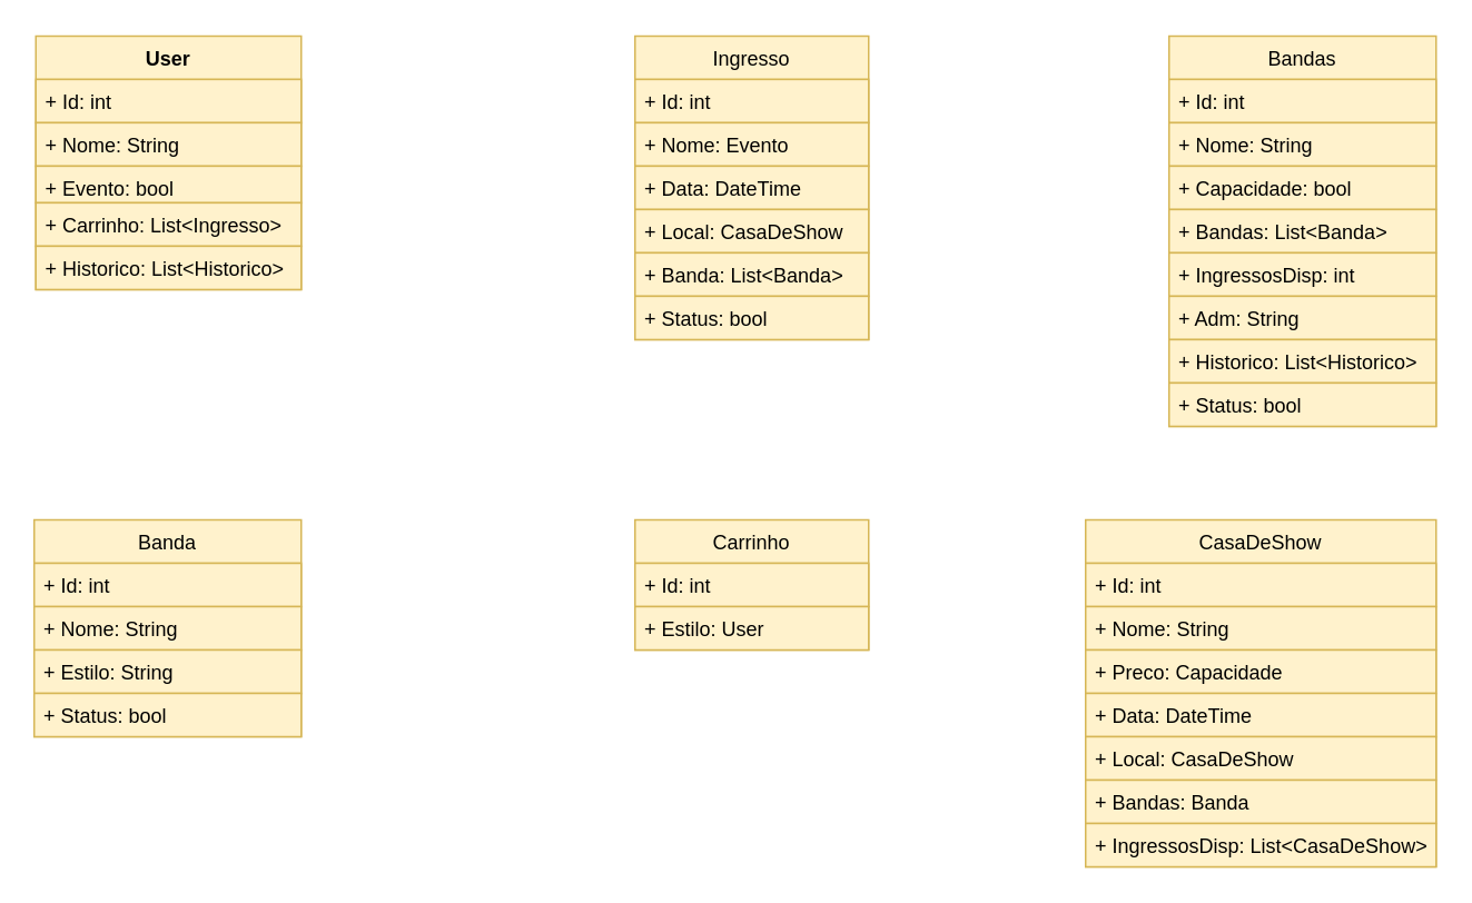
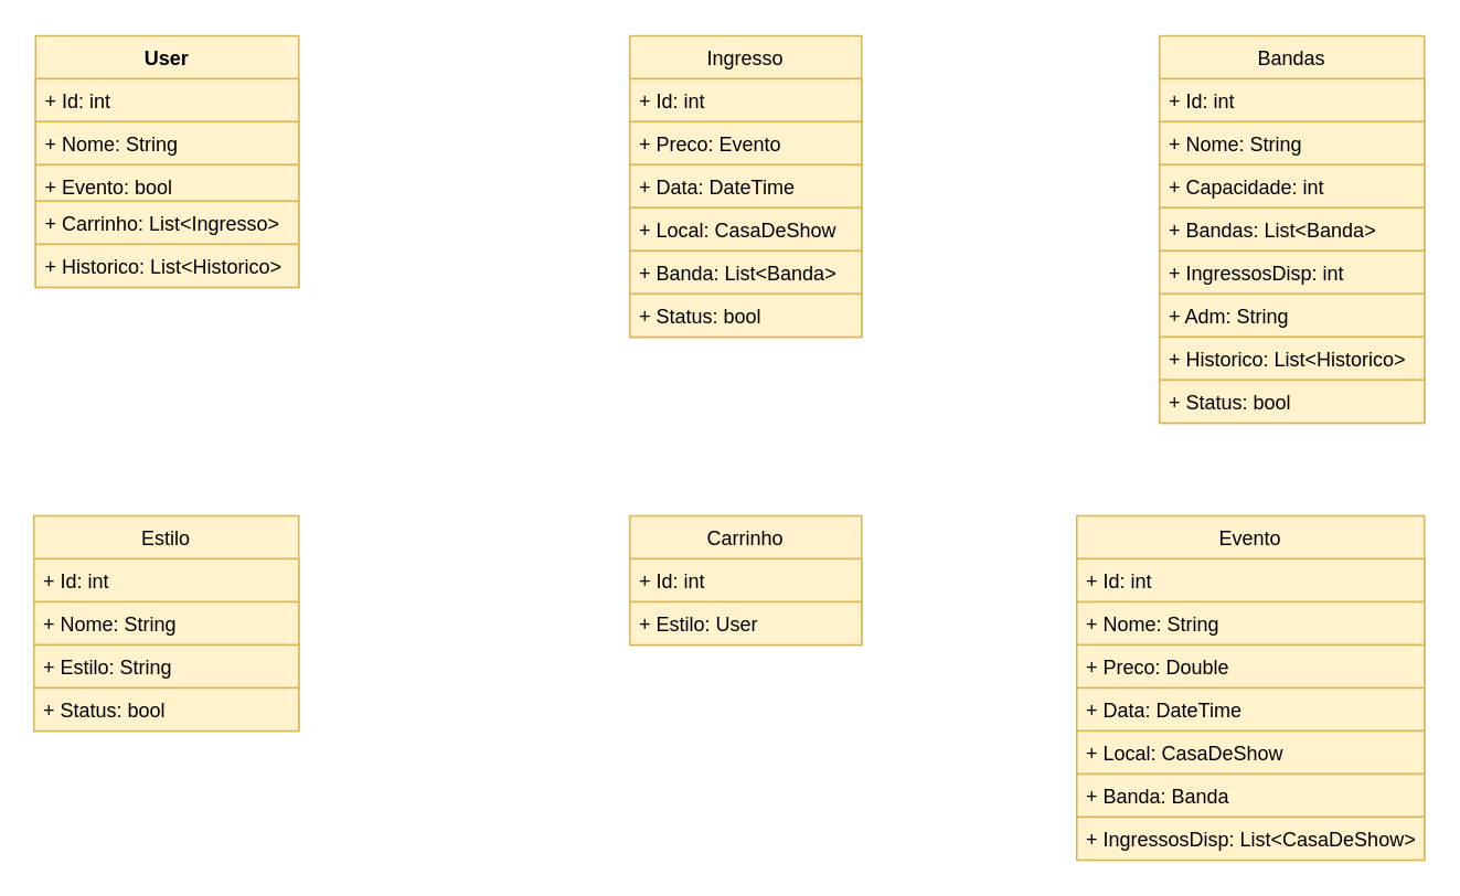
  <mxCell id="0" />
  <mxCell id="1" parent="0" />
  <mxCell id="2" value="User" style="swimlane;fontStyle=1;align=center;verticalAlign=top;childLayout=stackLayout;horizontal=1;startSize=26;horizontalStack=0;resizeParent=1;resizeParentMax=0;resizeLast=0;collapsible=1;marginBottom=0;fillColor=#fff2cc;strokeColor=#d6b656;" vertex="1" parent="1"><mxGeometry x="21" y="20.94" width="159" height="152" as="geometry"><mxRectangle x="149" y="130" width="60" height="26" as="alternateBounds" /></mxGeometry></mxCell>
  <mxCell id="3" value="+ Id: int" style="text;strokeColor=#d6b656;fillColor=#fff2cc;align=left;verticalAlign=top;spacingLeft=4;spacingRight=4;overflow=hidden;rotatable=0;points=[[0,0.5],[1,0.5]];portConstraint=eastwest;" vertex="1" parent="2"><mxGeometry y="26" width="159" height="26" as="geometry" /></mxCell>
  <mxCell id="4" value="+ Nome: String" style="text;strokeColor=#d6b656;fillColor=#fff2cc;align=left;verticalAlign=top;spacingLeft=4;spacingRight=4;overflow=hidden;rotatable=0;points=[[0,0.5],[1,0.5]];portConstraint=eastwest;" vertex="1" parent="2"><mxGeometry y="52" width="159" height="26" as="geometry" /></mxCell>
  <mxCell id="5" value="+ Evento: bool" style="text;strokeColor=#d6b656;fillColor=#fff2cc;align=left;verticalAlign=top;spacingLeft=4;spacingRight=4;overflow=hidden;rotatable=0;points=[[0,0.5],[1,0.5]];portConstraint=eastwest;" vertex="1" parent="2"><mxGeometry y="78" width="159" height="22" as="geometry" /></mxCell>
  <mxCell id="6" value="+ Carrinho: List&lt;Ingresso&gt; " style="text;strokeColor=#d6b656;fillColor=#fff2cc;align=left;verticalAlign=top;spacingLeft=4;spacingRight=4;overflow=hidden;rotatable=0;points=[[0,0.5],[1,0.5]];portConstraint=eastwest;labelBackgroundColor=none;" vertex="1" parent="2"><mxGeometry y="100" width="159" height="26" as="geometry" /></mxCell>
  <mxCell id="7" value="+ Historico: List&lt;Historico&gt;" style="text;strokeColor=#d6b656;fillColor=#fff2cc;align=left;verticalAlign=top;spacingLeft=4;spacingRight=4;overflow=hidden;rotatable=0;points=[[0,0.5],[1,0.5]];portConstraint=eastwest;" vertex="1" parent="2"><mxGeometry y="126" width="159" height="26" as="geometry" /></mxCell>
  <mxCell id="8" value="Bandas" style="swimlane;fontStyle=0;childLayout=stackLayout;horizontal=1;startSize=26;fillColor=#fff2cc;horizontalStack=0;resizeParent=1;resizeParentMax=0;resizeLast=0;collapsible=1;marginBottom=0;strokeColor=#d6b656;" vertex="1" parent="1"><mxGeometry x="700" y="20.94" width="160" height="234" as="geometry" /></mxCell>
  <mxCell id="9" value="+ Id: int" style="text;strokeColor=#d6b656;fillColor=#fff2cc;align=left;verticalAlign=top;spacingLeft=4;spacingRight=4;overflow=hidden;rotatable=0;points=[[0,0.5],[1,0.5]];portConstraint=eastwest;" vertex="1" parent="8"><mxGeometry y="26" width="160" height="26" as="geometry" /></mxCell>
  <mxCell id="10" value="+ Nome: String" style="text;strokeColor=#d6b656;fillColor=#fff2cc;align=left;verticalAlign=top;spacingLeft=4;spacingRight=4;overflow=hidden;rotatable=0;points=[[0,0.5],[1,0.5]];portConstraint=eastwest;" vertex="1" parent="8"><mxGeometry y="52" width="160" height="26" as="geometry" /></mxCell>
- <mxCell id="11" value="+ Capacidade: bool" style="text;strokeColor=#d6b656;fillColor=#fff2cc;align=left;verticalAlign=top;spacingLeft=4;spacingRight=4;overflow=hidden;rotatable=0;points=[[0,0.5],[1,0.5]];portConstraint=eastwest;" vertex="1" parent="8"><mxGeometry y="78" width="160" height="26" as="geometry" /></mxCell>
+ <mxCell id="11" value="+ Capacidade: int" style="text;strokeColor=#d6b656;fillColor=#fff2cc;align=left;verticalAlign=top;spacingLeft=4;spacingRight=4;overflow=hidden;rotatable=0;points=[[0,0.5],[1,0.5]];portConstraint=eastwest;" vertex="1" parent="8"><mxGeometry y="78" width="160" height="26" as="geometry" /></mxCell>
  <mxCell id="12" value="+ Bandas: List&lt;Banda&gt;" style="text;strokeColor=#d6b656;fillColor=#fff2cc;align=left;verticalAlign=top;spacingLeft=4;spacingRight=4;overflow=hidden;rotatable=0;points=[[0,0.5],[1,0.5]];portConstraint=eastwest;" vertex="1" parent="8"><mxGeometry y="104" width="160" height="26" as="geometry" /></mxCell>
  <mxCell id="13" value="+ IngressosDisp: int" style="text;strokeColor=#d6b656;fillColor=#fff2cc;align=left;verticalAlign=top;spacingLeft=4;spacingRight=4;overflow=hidden;rotatable=0;points=[[0,0.5],[1,0.5]];portConstraint=eastwest;" vertex="1" parent="8"><mxGeometry y="130" width="160" height="26" as="geometry" /></mxCell>
  <mxCell id="14" value="+ Adm: String" style="text;strokeColor=#d6b656;fillColor=#fff2cc;align=left;verticalAlign=top;spacingLeft=4;spacingRight=4;overflow=hidden;rotatable=0;points=[[0,0.5],[1,0.5]];portConstraint=eastwest;" vertex="1" parent="8"><mxGeometry y="156" width="160" height="26" as="geometry" /></mxCell>
  <mxCell id="15" value="+ Historico: List&lt;Historico&gt;" style="text;strokeColor=#d6b656;fillColor=#fff2cc;align=left;verticalAlign=top;spacingLeft=4;spacingRight=4;overflow=hidden;rotatable=0;points=[[0,0.5],[1,0.5]];portConstraint=eastwest;" vertex="1" parent="8"><mxGeometry y="182" width="160" height="26" as="geometry" /></mxCell>
  <mxCell id="16" value="+ Status: bool" style="text;strokeColor=#d6b656;fillColor=#fff2cc;align=left;verticalAlign=top;spacingLeft=4;spacingRight=4;overflow=hidden;rotatable=0;points=[[0,0.5],[1,0.5]];portConstraint=eastwest;" vertex="1" parent="8"><mxGeometry y="208" width="160" height="26" as="geometry" /></mxCell>
  <mxCell id="17" value="Ingresso" style="swimlane;fontStyle=0;childLayout=stackLayout;horizontal=1;startSize=26;fillColor=#fff2cc;horizontalStack=0;resizeParent=1;resizeParentMax=0;resizeLast=0;collapsible=1;marginBottom=0;strokeColor=#d6b656;" vertex="1" parent="1"><mxGeometry x="380" y="20.94" width="140" height="182" as="geometry" /></mxCell>
  <mxCell id="18" value="+ Id: int" style="text;strokeColor=#d6b656;fillColor=#fff2cc;align=left;verticalAlign=top;spacingLeft=4;spacingRight=4;overflow=hidden;rotatable=0;points=[[0,0.5],[1,0.5]];portConstraint=eastwest;labelBackgroundColor=none;" vertex="1" parent="17"><mxGeometry y="26" width="140" height="26" as="geometry" /></mxCell>
- <mxCell id="19" value="+ Nome: Evento" style="text;strokeColor=#d6b656;fillColor=#fff2cc;align=left;verticalAlign=top;spacingLeft=4;spacingRight=4;overflow=hidden;rotatable=0;points=[[0,0.5],[1,0.5]];portConstraint=eastwest;" vertex="1" parent="17"><mxGeometry y="52" width="140" height="26" as="geometry" /></mxCell>
+ <mxCell id="19" value="+ Preco: Evento" style="text;strokeColor=#d6b656;fillColor=#fff2cc;align=left;verticalAlign=top;spacingLeft=4;spacingRight=4;overflow=hidden;rotatable=0;points=[[0,0.5],[1,0.5]];portConstraint=eastwest;" vertex="1" parent="17"><mxGeometry y="52" width="140" height="26" as="geometry" /></mxCell>
  <mxCell id="20" value="+ Data: DateTime" style="text;strokeColor=#d6b656;fillColor=#fff2cc;align=left;verticalAlign=top;spacingLeft=4;spacingRight=4;overflow=hidden;rotatable=0;points=[[0,0.5],[1,0.5]];portConstraint=eastwest;" vertex="1" parent="17"><mxGeometry y="78" width="140" height="26" as="geometry" /></mxCell>
  <mxCell id="21" value="+ Local: CasaDeShow" style="text;strokeColor=#d6b656;fillColor=#fff2cc;align=left;verticalAlign=top;spacingLeft=4;spacingRight=4;overflow=hidden;rotatable=0;points=[[0,0.5],[1,0.5]];portConstraint=eastwest;" vertex="1" parent="17"><mxGeometry y="104" width="140" height="26" as="geometry" /></mxCell>
  <mxCell id="22" value="+ Banda: List&lt;Banda&gt;" style="text;strokeColor=#d6b656;fillColor=#fff2cc;align=left;verticalAlign=top;spacingLeft=4;spacingRight=4;overflow=hidden;rotatable=0;points=[[0,0.5],[1,0.5]];portConstraint=eastwest;" vertex="1" parent="17"><mxGeometry y="130" width="140" height="26" as="geometry" /></mxCell>
  <mxCell id="23" value="+ Status: bool" style="text;strokeColor=#d6b656;fillColor=#fff2cc;align=left;verticalAlign=top;spacingLeft=4;spacingRight=4;overflow=hidden;rotatable=0;points=[[0,0.5],[1,0.5]];portConstraint=eastwest;labelBackgroundColor=none;" vertex="1" parent="17"><mxGeometry y="156" width="140" height="26" as="geometry" /></mxCell>
- <mxCell id="24" value="Banda" style="swimlane;fontStyle=0;childLayout=stackLayout;horizontal=1;startSize=26;fillColor=#fff2cc;horizontalStack=0;resizeParent=1;resizeParentMax=0;resizeLast=0;collapsible=1;marginBottom=0;labelBackgroundColor=none;strokeColor=#d6b656;" vertex="1" parent="1"><mxGeometry x="20" y="311" width="160" height="130" as="geometry" /></mxCell>
+ <mxCell id="24" value="Estilo" style="swimlane;fontStyle=0;childLayout=stackLayout;horizontal=1;startSize=26;fillColor=#fff2cc;horizontalStack=0;resizeParent=1;resizeParentMax=0;resizeLast=0;collapsible=1;marginBottom=0;labelBackgroundColor=none;strokeColor=#d6b656;" vertex="1" parent="1"><mxGeometry x="20" y="311" width="160" height="130" as="geometry" /></mxCell>
  <mxCell id="25" value="+ Id: int" style="text;strokeColor=#d6b656;fillColor=#fff2cc;align=left;verticalAlign=top;spacingLeft=4;spacingRight=4;overflow=hidden;rotatable=0;points=[[0,0.5],[1,0.5]];portConstraint=eastwest;" vertex="1" parent="24"><mxGeometry y="26" width="160" height="26" as="geometry" /></mxCell>
  <mxCell id="26" value="+ Nome: String" style="text;strokeColor=#d6b656;fillColor=#fff2cc;align=left;verticalAlign=top;spacingLeft=4;spacingRight=4;overflow=hidden;rotatable=0;points=[[0,0.5],[1,0.5]];portConstraint=eastwest;labelBackgroundColor=none;" vertex="1" parent="24"><mxGeometry y="52" width="160" height="26" as="geometry" /></mxCell>
  <mxCell id="27" value="+ Estilo: String" style="text;strokeColor=#d6b656;fillColor=#fff2cc;align=left;verticalAlign=top;spacingLeft=4;spacingRight=4;overflow=hidden;rotatable=0;points=[[0,0.5],[1,0.5]];portConstraint=eastwest;" vertex="1" parent="24"><mxGeometry y="78" width="160" height="26" as="geometry" /></mxCell>
  <mxCell id="28" value="+ Status: bool" style="text;strokeColor=#d6b656;fillColor=#fff2cc;align=left;verticalAlign=top;spacingLeft=4;spacingRight=4;overflow=hidden;rotatable=0;points=[[0,0.5],[1,0.5]];portConstraint=eastwest;" vertex="1" parent="24"><mxGeometry y="104" width="160" height="26" as="geometry" /></mxCell>
  <mxCell id="29" value="Carrinho" style="swimlane;fontStyle=0;childLayout=stackLayout;horizontal=1;startSize=26;fillColor=#fff2cc;horizontalStack=0;resizeParent=1;resizeParentMax=0;resizeLast=0;collapsible=1;marginBottom=0;strokeColor=#d6b656;" vertex="1" parent="1"><mxGeometry x="380" y="311" width="140" height="78" as="geometry" /></mxCell>
  <mxCell id="30" value="+ Id: int" style="text;strokeColor=#d6b656;fillColor=#fff2cc;align=left;verticalAlign=top;spacingLeft=4;spacingRight=4;overflow=hidden;rotatable=0;points=[[0,0.5],[1,0.5]];portConstraint=eastwest;" vertex="1" parent="29"><mxGeometry y="26" width="140" height="26" as="geometry" /></mxCell>
  <mxCell id="31" value="+ Estilo: User" style="text;strokeColor=#d6b656;fillColor=#fff2cc;align=left;verticalAlign=top;spacingLeft=4;spacingRight=4;overflow=hidden;rotatable=0;points=[[0,0.5],[1,0.5]];portConstraint=eastwest;" vertex="1" parent="29"><mxGeometry y="52" width="140" height="26" as="geometry" /></mxCell>
- <mxCell id="32" value="CasaDeShow" style="swimlane;fontStyle=0;childLayout=stackLayout;horizontal=1;startSize=26;fillColor=#fff2cc;horizontalStack=0;resizeParent=1;resizeParentMax=0;resizeLast=0;collapsible=1;marginBottom=0;labelBackgroundColor=none;strokeColor=#d6b656;" vertex="1" parent="1"><mxGeometry x="650" y="311" width="210" height="208" as="geometry" /></mxCell>
+ <mxCell id="32" value="Evento" style="swimlane;fontStyle=0;childLayout=stackLayout;horizontal=1;startSize=26;fillColor=#fff2cc;horizontalStack=0;resizeParent=1;resizeParentMax=0;resizeLast=0;collapsible=1;marginBottom=0;labelBackgroundColor=none;strokeColor=#d6b656;" vertex="1" parent="1"><mxGeometry x="650" y="311" width="210" height="208" as="geometry" /></mxCell>
  <mxCell id="33" value="+ Id: int" style="text;strokeColor=#d6b656;fillColor=#fff2cc;align=left;verticalAlign=top;spacingLeft=4;spacingRight=4;overflow=hidden;rotatable=0;points=[[0,0.5],[1,0.5]];portConstraint=eastwest;" vertex="1" parent="32"><mxGeometry y="26" width="210" height="26" as="geometry" /></mxCell>
  <mxCell id="34" value="+ Nome: String" style="text;strokeColor=#d6b656;fillColor=#fff2cc;align=left;verticalAlign=top;spacingLeft=4;spacingRight=4;overflow=hidden;rotatable=0;points=[[0,0.5],[1,0.5]];portConstraint=eastwest;labelBackgroundColor=none;" vertex="1" parent="32"><mxGeometry y="52" width="210" height="26" as="geometry" /></mxCell>
- <mxCell id="35" value="+ Preco: Capacidade" style="text;strokeColor=#d6b656;fillColor=#fff2cc;align=left;verticalAlign=top;spacingLeft=4;spacingRight=4;overflow=hidden;rotatable=0;points=[[0,0.5],[1,0.5]];portConstraint=eastwest;" vertex="1" parent="32"><mxGeometry y="78" width="210" height="26" as="geometry" /></mxCell>
+ <mxCell id="35" value="+ Preco: Double" style="text;strokeColor=#d6b656;fillColor=#fff2cc;align=left;verticalAlign=top;spacingLeft=4;spacingRight=4;overflow=hidden;rotatable=0;points=[[0,0.5],[1,0.5]];portConstraint=eastwest;" vertex="1" parent="32"><mxGeometry y="78" width="210" height="26" as="geometry" /></mxCell>
  <mxCell id="36" value="+ Data: DateTime" style="text;strokeColor=#d6b656;fillColor=#fff2cc;align=left;verticalAlign=top;spacingLeft=4;spacingRight=4;overflow=hidden;rotatable=0;points=[[0,0.5],[1,0.5]];portConstraint=eastwest;" vertex="1" parent="32"><mxGeometry y="104" width="210" height="26" as="geometry" /></mxCell>
  <mxCell id="37" value="+ Local: CasaDeShow" style="text;strokeColor=#d6b656;fillColor=#fff2cc;align=left;verticalAlign=top;spacingLeft=4;spacingRight=4;overflow=hidden;rotatable=0;points=[[0,0.5],[1,0.5]];portConstraint=eastwest;labelBackgroundColor=none;" vertex="1" parent="32"><mxGeometry y="130" width="210" height="26" as="geometry" /></mxCell>
- <mxCell id="38" value="+ Bandas: Banda" style="text;strokeColor=#d6b656;fillColor=#fff2cc;align=left;verticalAlign=top;spacingLeft=4;spacingRight=4;overflow=hidden;rotatable=0;points=[[0,0.5],[1,0.5]];portConstraint=eastwest;labelBackgroundColor=none;" vertex="1" parent="32"><mxGeometry y="156" width="210" height="26" as="geometry" /></mxCell>
+ <mxCell id="38" value="+ Banda: Banda" style="text;strokeColor=#d6b656;fillColor=#fff2cc;align=left;verticalAlign=top;spacingLeft=4;spacingRight=4;overflow=hidden;rotatable=0;points=[[0,0.5],[1,0.5]];portConstraint=eastwest;labelBackgroundColor=none;" vertex="1" parent="32"><mxGeometry y="156" width="210" height="26" as="geometry" /></mxCell>
  <mxCell id="39" value="+ IngressosDisp: List&lt;CasaDeShow&gt;" style="text;strokeColor=#d6b656;fillColor=#fff2cc;align=left;verticalAlign=top;spacingLeft=4;spacingRight=4;overflow=hidden;rotatable=0;points=[[0,0.5],[1,0.5]];portConstraint=eastwest;labelBackgroundColor=none;" vertex="1" parent="32"><mxGeometry y="182" width="210" height="26" as="geometry" /></mxCell>
